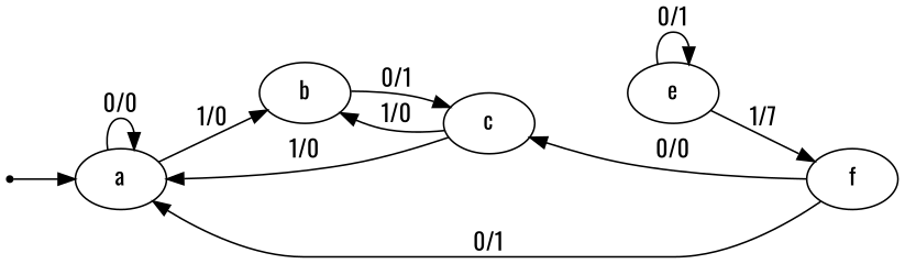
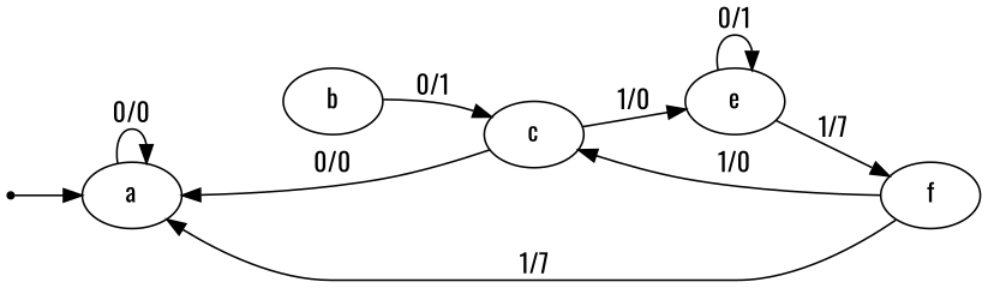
  digraph {
    fontname=Oswald
    rankdir=LR
    node [fontname=Oswald]
    edge [fontname=Oswald]
    INIT [shape=point]
    n2 [label=a]
    n3 [label=b]
    n4 [label=c]
    n5 [label=e]
    n6 [label=f]
    INIT -> n2
    n2 -> n2 [label="0/0"]
-   n2 -> n3 [label="1/0"]
    n3 -> n4 [label="0/1"]
-   n4 -> n2 [label="1/0"]
-   n4 -> n3 [label="1/0"]
+   n4 -> n2 [label="0/0"]
+   n4 -> n5 [label="1/0"]
    n5 -> n5 [label="0/1"]
    n5 -> n6 [label="1/7"]
-   n6 -> n2 [label="0/1"]
-   n6 -> n4 [label="0/0"]
+   n6 -> n2 [label="1/7"]
+   n6 -> n4 [label="1/0"]
  }
